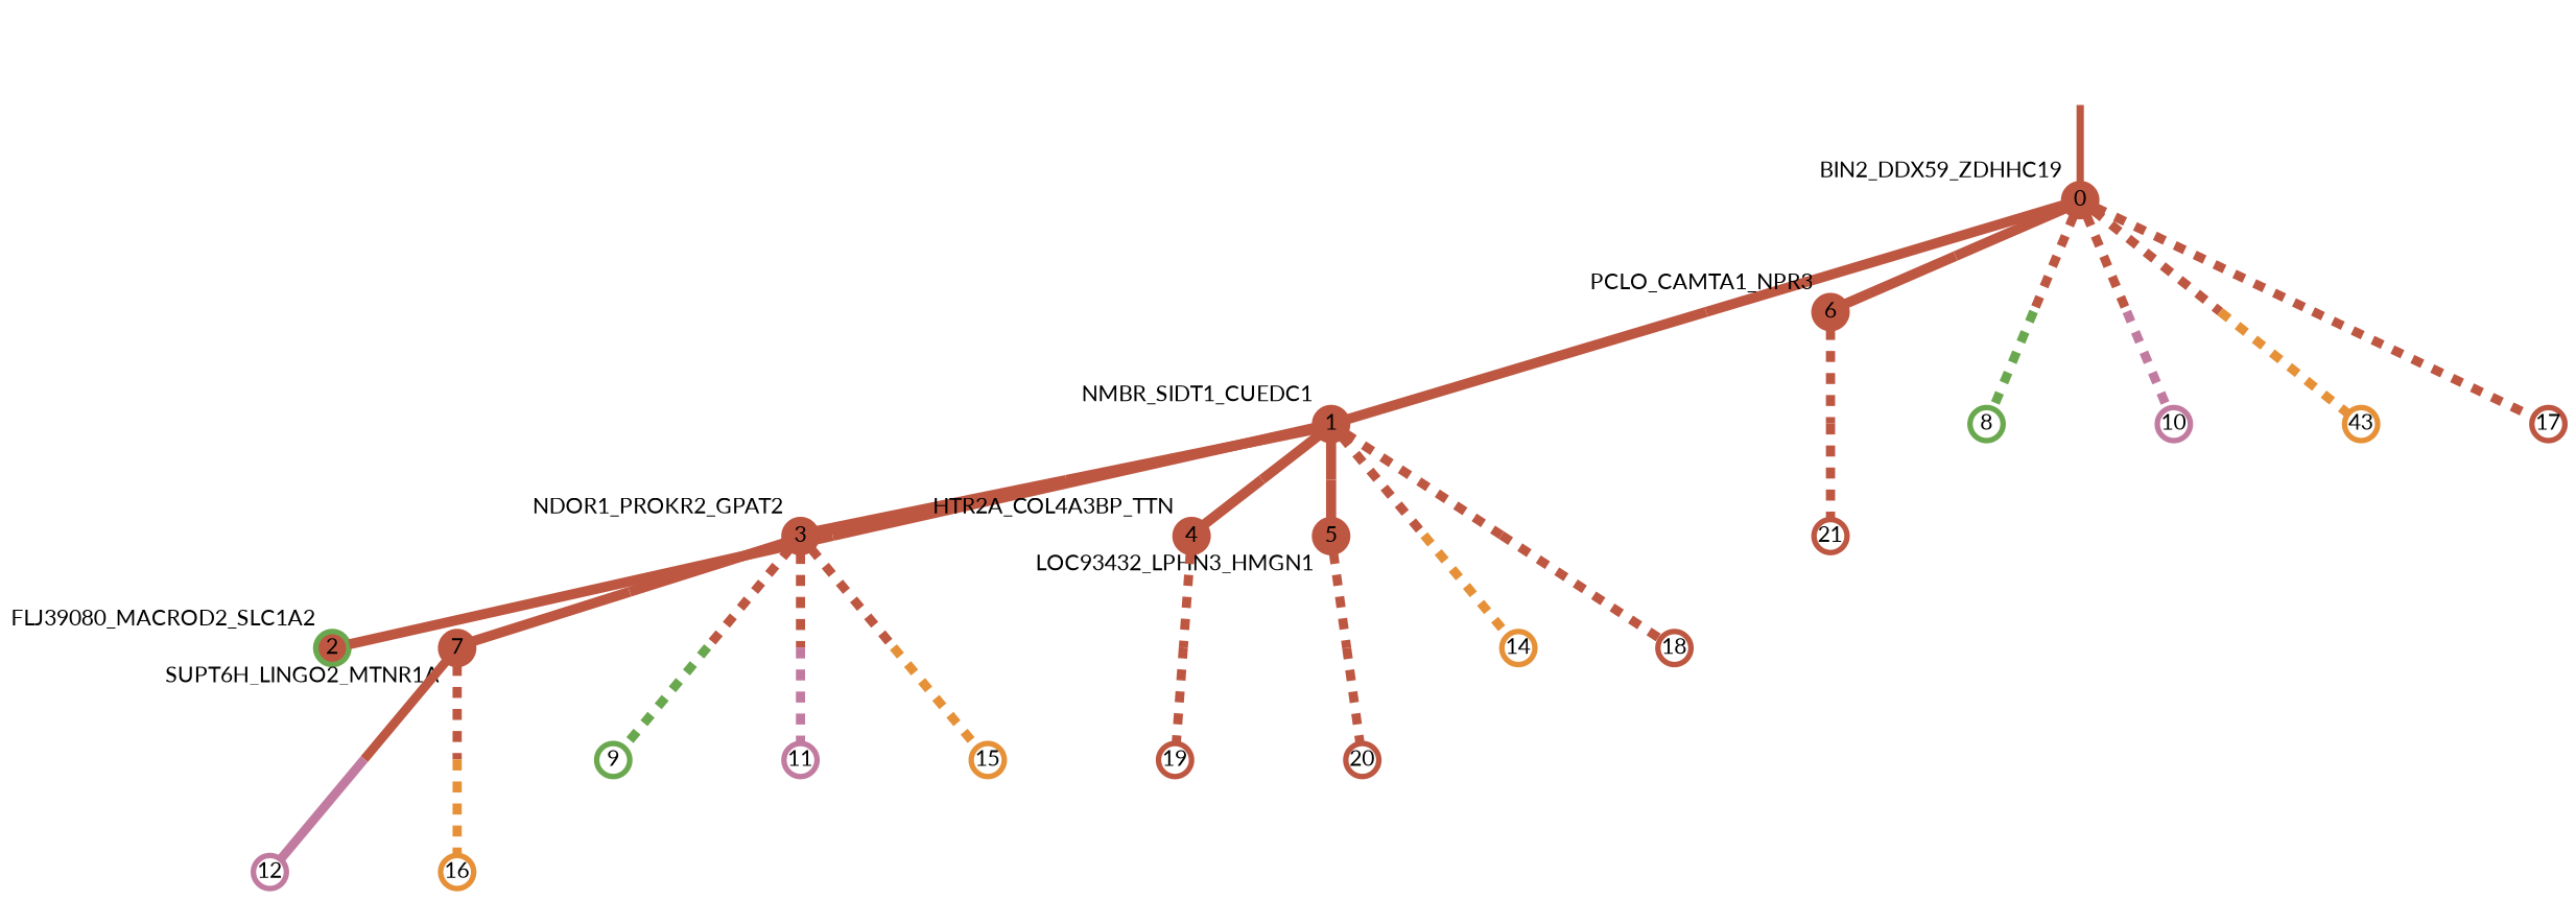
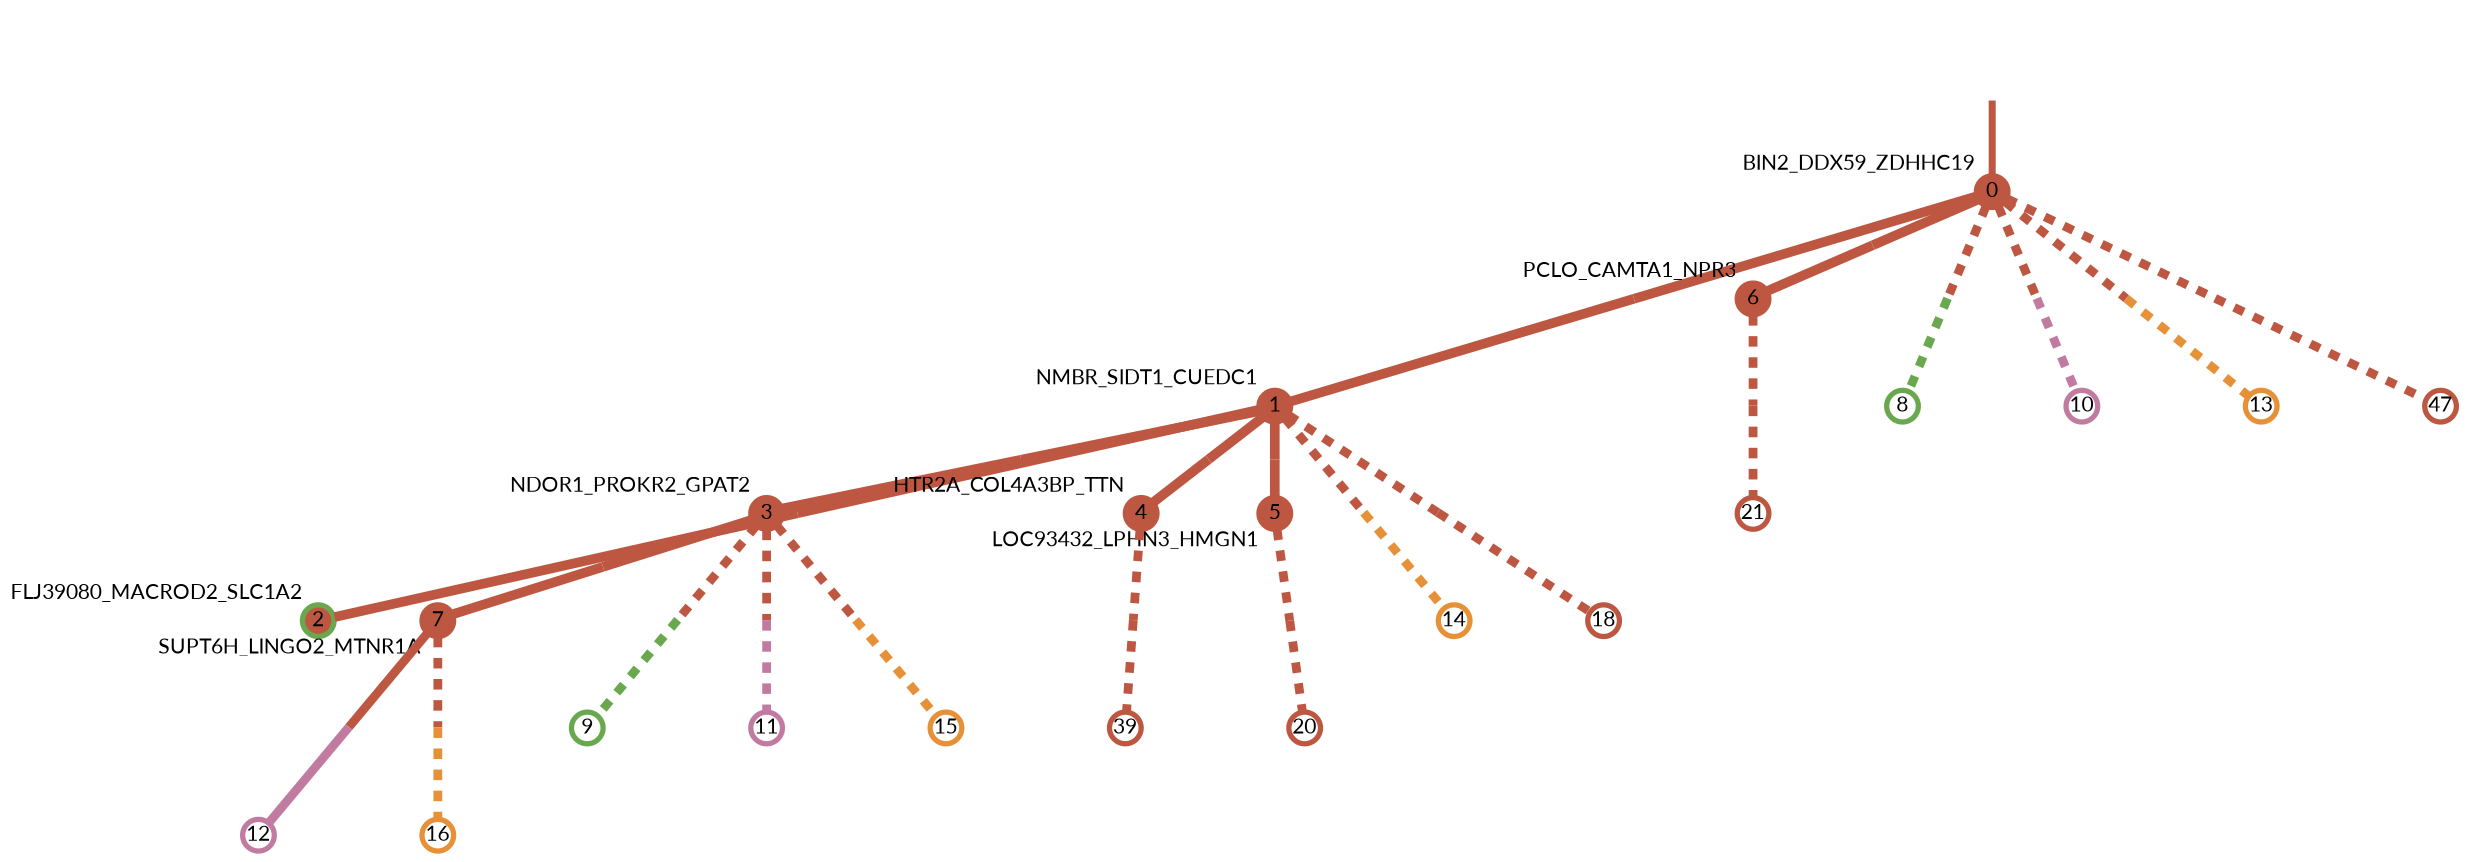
  strict digraph {
    forcelabels=true
    nodesep=0.7
    rankdir=TB
    ranksep=0.6
    splines=false
    node [color="#be5742ff" fillcolor="#be5742ff" fixedsize=true fontname=Lato fontsize="12pt" penwidth=3 shape=circle style=solid]
    edge [arrowsize=0 color="#be5742ff;0.5:#be5742ff" minlen=2.0 penwidth=5 style=dashed]
    0 [height=0.25 style=filled xlabel=BIN2_DDX59_ZDHHC19]
    1 [height=0.25 style=filled xlabel=NMBR_SIDT1_CUEDC1]
    6 [height=0.25 style=filled xlabel=PCLO_CAMTA1_NPR3]
    8 [color="#6aa84fff" fillcolor="#6aa84fff" height=0.25]
    10 [color="#c27ba0ff" fillcolor="#c27ba0ff" height=0.25]
-   13 [color="#e69138ff" fillcolor="#e69138ff" height=0.25 label=43]
-   17 [height=0.25]
+   13 [color="#e69138ff" fillcolor="#e69138ff" height=0.25]
+   17 [height=0.25 label=47]
    2 [color="#6aa84fff" height=0.25 style=filled xlabel=FLJ39080_MACROD2_SLC1A2]
    3 [height=0.25 style=filled xlabel=NDOR1_PROKR2_GPAT2]
    4 [height=0.25 style=filled xlabel=HTR2A_COL4A3BP_TTN]
    5 [height=0.25 style=filled xlabel=LOC93432_LPHN3_HMGN1]
    14 [color="#e69138ff" fillcolor="#e69138ff" height=0.25]
    18 [height=0.25]
    21 [height=0.25]
    7 [height=0.25 style=filled xlabel=SUPT6H_LINGO2_MTNR1A]
    9 [color="#6aa84fff" fillcolor="#6aa84fff" height=0.25]
    11 [color="#c27ba0ff" fillcolor="#c27ba0ff" height=0.25]
    15 [color="#e69138ff" fillcolor="#e69138ff" height=0.25]
-   19 [height=0.25]
+   19 [height=0.25 label=39]
    20 [height=0.25]
    12 [color="#c27ba0ff" fillcolor="#c27ba0ff" height=0.25]
    16 [color="#e69138ff" fillcolor="#e69138ff" height=0.25]
    normal [style=invis xlabel=BIN2_DDX59_ZDHHC19 color="" fillcolor="" fixedsize="" fontname="" fontsize="" shape=""]
    0 -> 1 [penwidth=5.5 style=solid]
    0 -> 6 [minlen=1.0 penwidth=5.5 style=solid]
    0 -> 8 [color="#be5742ff;0.5:#6aa84fff"]
    0 -> 10 [color="#be5742ff;0.5:#c27ba0ff"]
    0 -> 13 [color="#be5742ff;0.5:#e69138ff"]
    0 -> 17
    1 -> 2 [penwidth=5.5 style=solid]
    1 -> 3 [minlen=1.7999999523162842 penwidth=5.5 style=solid]
    1 -> 4 [minlen=1.600000023841858 penwidth=5.5 style=solid]
    1 -> 5 [minlen=1.399999976158142 penwidth=5.5 style=solid]
    1 -> 14 [color="#be5742ff;0.5:#e69138ff"]
    1 -> 18
    6 -> 21
    3 -> 7 [minlen=1.0 penwidth=5.5 style=solid]
    3 -> 9 [color="#be5742ff;0.5:#6aa84fff"]
    3 -> 11 [color="#be5742ff;0.5:#c27ba0ff"]
    3 -> 15 [color="#be5742ff;0.5:#e69138ff"]
    4 -> 19
    5 -> 20
    7 -> 12 [color="#be5742ff;0.5:#c27ba0ff" style=solid]
    7 -> 16 [color="#be5742ff;0.5:#e69138ff"]
    normal -> 0 [color="#be5742ff" penwidth=4 style=solid minlen=""]
  }
